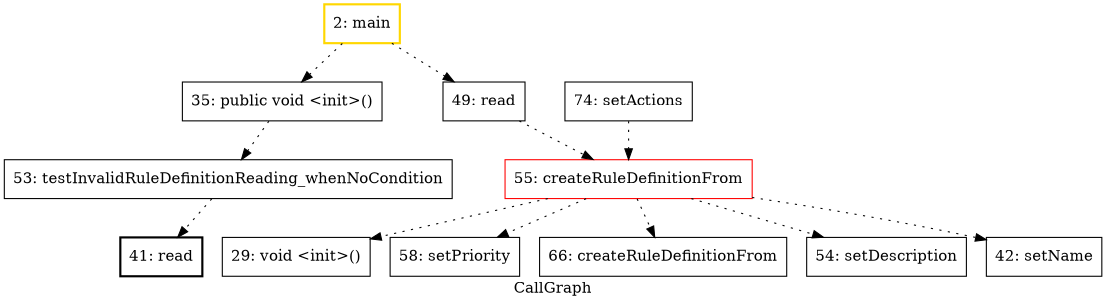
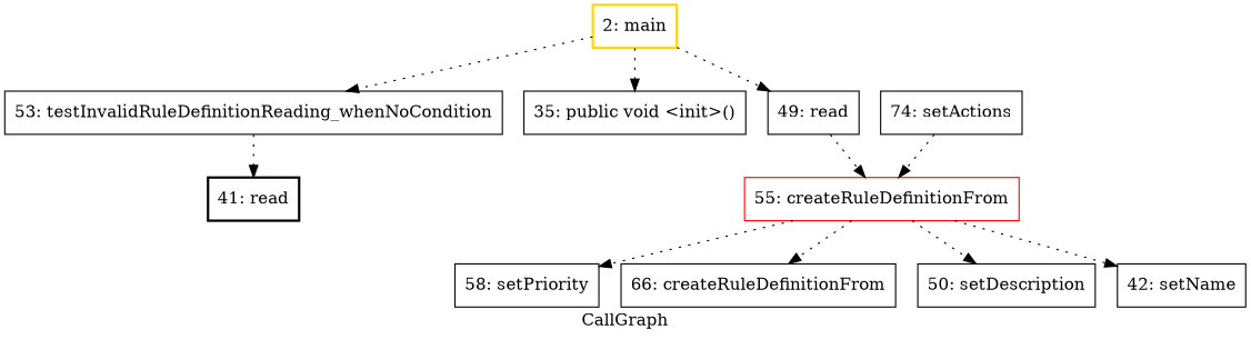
  digraph {
    label=CallGraph
    node [shape=box]
    edge [style=dotted]
    "2: main" [color=gold style=bold]
    n2 [label="53: testInvalidRuleDefinitionReading_whenNoCondition"]
    "35: public void <init>()"
    "49: read"
    "41: read" [style=bold]
    "55: createRuleDefinitionFrom" [color=red]
-   "29: void <init>()"
    n8 [label="58: setPriority"]
    n9 [label="66: createRuleDefinitionFrom"]
-   "50: setDescription" [label="54: setDescription"]
+   "50: setDescription"
    "42: setName"
    "74: setActions"
-   "35: public void <init>()" -> n2
+   "2: main" -> n2
    "2: main" -> "35: public void <init>()"
    "2: main" -> "49: read"
    n2 -> "41: read"
    "49: read" -> "55: createRuleDefinitionFrom"
-   "55: createRuleDefinitionFrom" -> "29: void <init>()"
    "55: createRuleDefinitionFrom" -> n8
    "55: createRuleDefinitionFrom" -> n9
    "55: createRuleDefinitionFrom" -> "50: setDescription"
    "55: createRuleDefinitionFrom" -> "42: setName"
    "74: setActions" -> "55: createRuleDefinitionFrom"
  }
